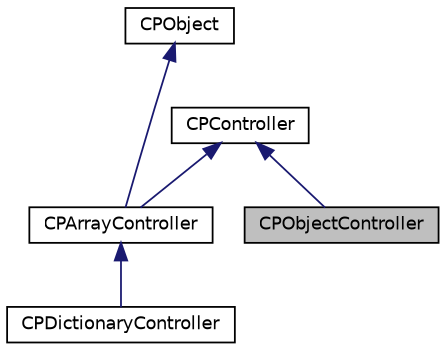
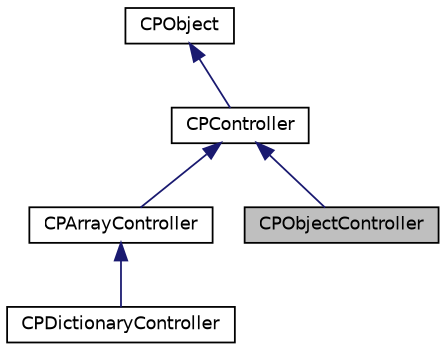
  digraph {
    node [color=black fillcolor=white fontname=Helvetica fontsize=10 shape=record style=filled]
    edge [color=midnightblue dir=back fontname=Helvetica fontsize=10 labelfontname=Helvetica labelfontsize=10 style=solid]
    n1 [fillcolor=grey75 fontcolor=black height=0.2 label=CPObjectController width=0.4]
    n2 [height=0.2 label=CPArrayController width=0.4]
    n3 [height=0.2 label=CPDictionaryController width=0.4]
    n4 [height=0.2 label=CPController width=0.4]
    n5 [height=0.2 label=CPObject width=0.4]
    n2 -> n3
    n4 -> n1
    n4 -> n2
-   n5 -> n2
+   n5 -> n4
  }
